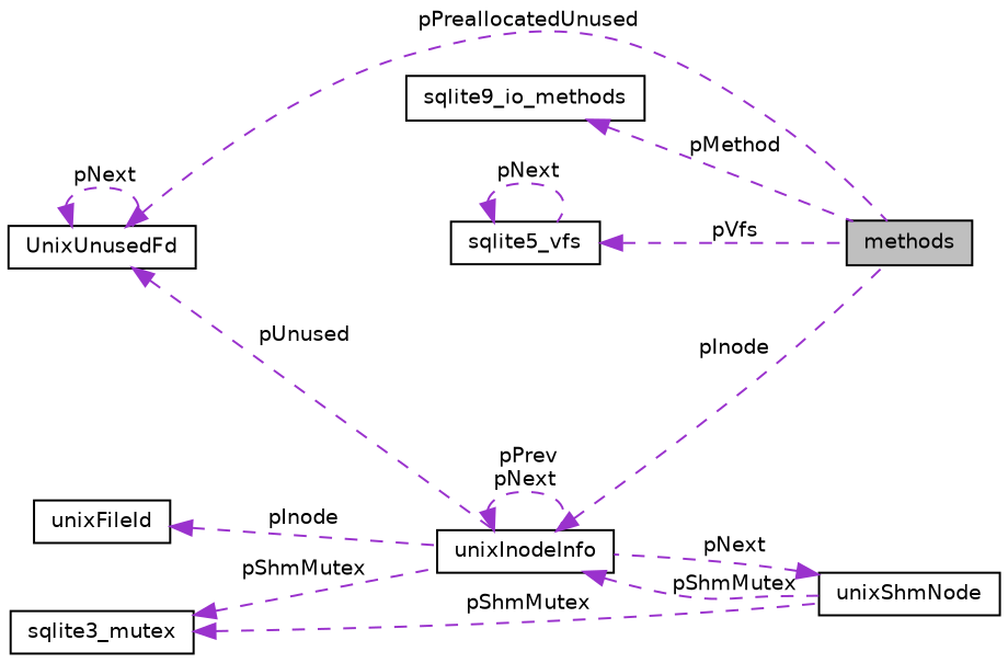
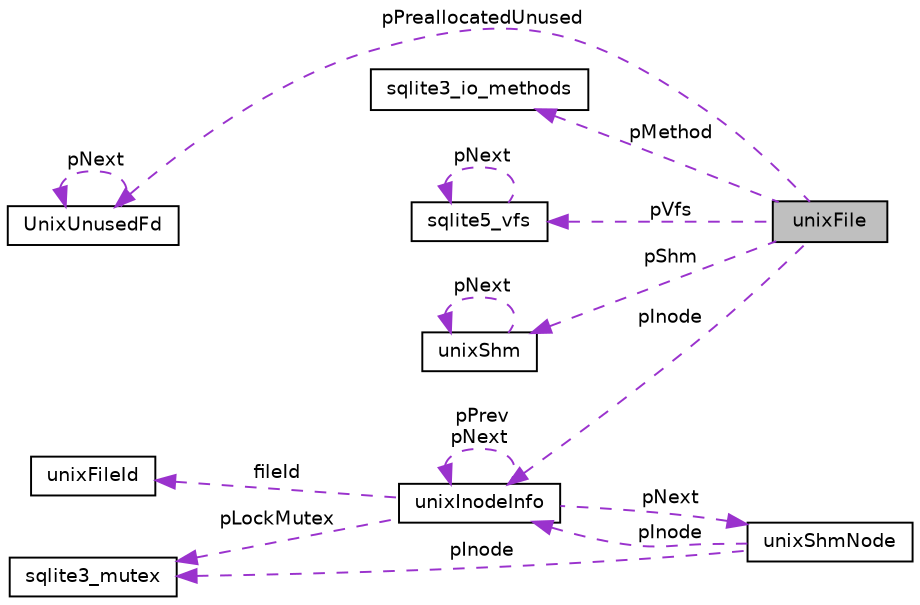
  digraph {
    rankdir=LR
    node [color=black fillcolor=white fontname=Helvetica fontsize=10 shape=record style=filled]
    edge [color=darkorchid3 dir=back fontname=Helvetica fontsize=10 labelfontname=Helvetica labelfontsize=10 style=dashed]
-   n1 [fillcolor=grey75 fontcolor=black height=0.2 label=methods width=0.4]
+   n1 [fillcolor=grey75 fontcolor=black height=0.2 label=unixFile width=0.4]
    n2 [height=0.2 label=sqlite5_vfs width=0.4]
+   n3 [height=0.2 label=unixShm width=0.4]
    n4 [height=0.2 label=unixShmNode width=0.4]
    n5 [height=0.2 label=unixInodeInfo width=0.4]
    n6 [height=0.2 label=sqlite3_mutex width=0.4]
    n7 [height=0.2 label=UnixUnusedFd width=0.4]
    n8 [height=0.2 label=unixFileId width=0.4]
-   n9 [height=0.2 label=sqlite9_io_methods width=0.4]
+   n9 [height=0.2 label=sqlite3_io_methods width=0.4]
    n2 -> n1 [label=" pVfs"]
    n2 -> n2 [label=" pNext"]
+   n3 -> n1 [label=" pShm"]
+   n3 -> n3 [label=" pNext"]
    n4 -> n5 [label=" pNext"]
    n5 -> n1 [label=" pInode"]
-   n5 -> n4 [label=" pShmMutex"]
+   n5 -> n4 [label=" pInode"]
    n5 -> n5 [label=" pPrev\npNext"]
-   n6 -> n4 [label=" pShmMutex"]
-   n6 -> n5 [label=" pShmMutex"]
+   n6 -> n4 [label=" pInode"]
+   n6 -> n5 [label=" pLockMutex"]
    n7 -> n1 [label=" pPreallocatedUnused"]
-   n7 -> n5 [label=" pUnused"]
    n7 -> n7 [label=" pNext"]
-   n8 -> n5 [label=" pInode"]
+   n8 -> n5 [label=" fileId"]
    n9 -> n1 [label=" pMethod"]
  }
